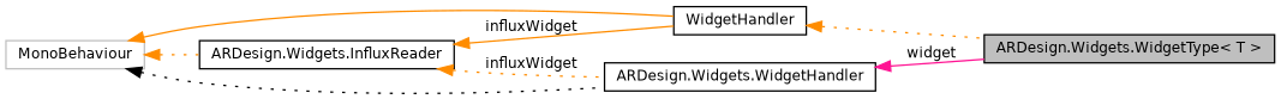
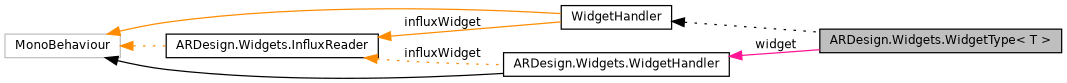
  digraph {
    rankdir=LR
    node [color=black fillcolor=white fontname=Helvetica fontsize=10 shape=record style=filled]
    edge [color=darkorange dir=back fontname=Helvetica fontsize=10 labelfontname=Helvetica labelfontsize=10 style=solid]
    n1 [fillcolor=grey75 fontcolor=black height=0.2 label="ARDesign.Widgets.WidgetType\< T \>" width=0.4]
    n2 [height=0.2 label=WidgetHandler width=0.4]
    n3 [color=grey75 height=0.2 label=MonoBehaviour width=0.4]
    n4 [height=0.2 label="ARDesign.Widgets.InfluxReader" width=0.4]
    n5 [height=0.2 label="ARDesign.Widgets.WidgetHandler" width=0.4]
-   n2 -> n1 [style=dotted]
+   n2 -> n1 [color=black style=dotted]
    n3 -> n2
    n3 -> n4 [style=dotted]
-   n3 -> n5 [color=black style=dotted]
+   n3 -> n5 [color=black]
    n4 -> n2 [label=" influxWidget"]
    n4 -> n5 [label=" influxWidget" style=dotted]
    n5 -> n1 [color=deeppink label=" widget"]
  }
